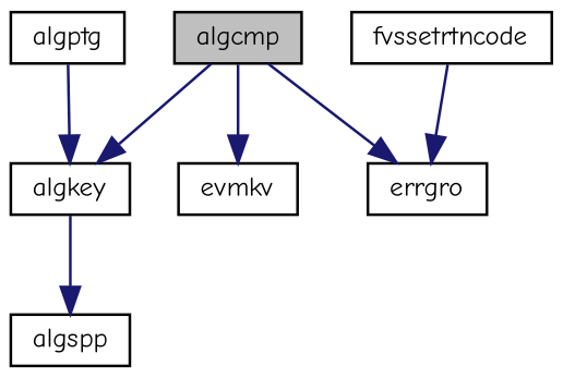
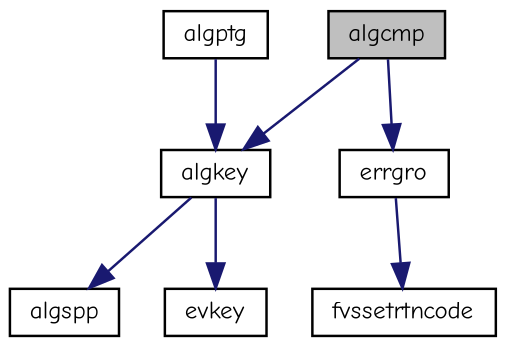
  digraph {
    fontname="Comic Neue"
    rankdir=TB
    node [color=black fillcolor=white fontname="Comic Neue" fontsize=10 shape=record style=filled]
    edge [color=midnightblue fontname="Comic Neue" fontsize=10 labelfontname=Helvetica labelfontsize=10 style=solid]
    n1 [fillcolor=grey75 fontcolor=black height=0.2 label=algcmp width=0.4]
    n2 [height=0.2 label=algkey width=0.4]
-   n3 [height=0.2 label=evmkv width=0.4]
    n4 [height=0.2 label=errgro width=0.4]
    n5 [height=0.2 label=algspp width=0.4]
+   n6 [height=0.2 label=evkey width=0.4]
    n7 [height=0.2 label=algptg width=0.4]
    n8 [height=0.2 label=fvssetrtncode width=0.4]
    n1 -> n2
-   n1 -> n3
    n1 -> n4
    n2 -> n5
-   n8 -> n4
+   n2 -> n6
+   n4 -> n8
    n7 -> n2
  }
